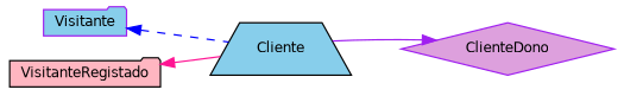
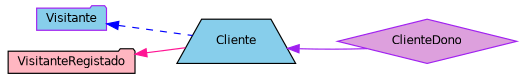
  digraph {
    rankdir=LR
    node [color=purple fillcolor=skyblue fontname=Helvetica fontsize=10 shape=folder style=filled]
    edge [dir=back fontname=Helvetica fontsize=10 labelfontname=Helvetica labelfontsize=10 style=solid]
    n1 [height=0.2 label=Visitante width=0.4]
    n2 [color=black height=0.2 label=Cliente shape=trapezium width=0.4]
    n3 [color=black fillcolor=lightpink height=0.2 label=VisitanteRegistado width=0.4]
    n4 [fillcolor=plum height=0.2 label=ClienteDono shape=diamond width=0.4]
    n1 -> n2 [color=blue style=dashed]
-   n4 -> n2 [color=purple]
+   n2 -> n4 [color=purple]
    n3 -> n2 [color=deeppink]
  }
